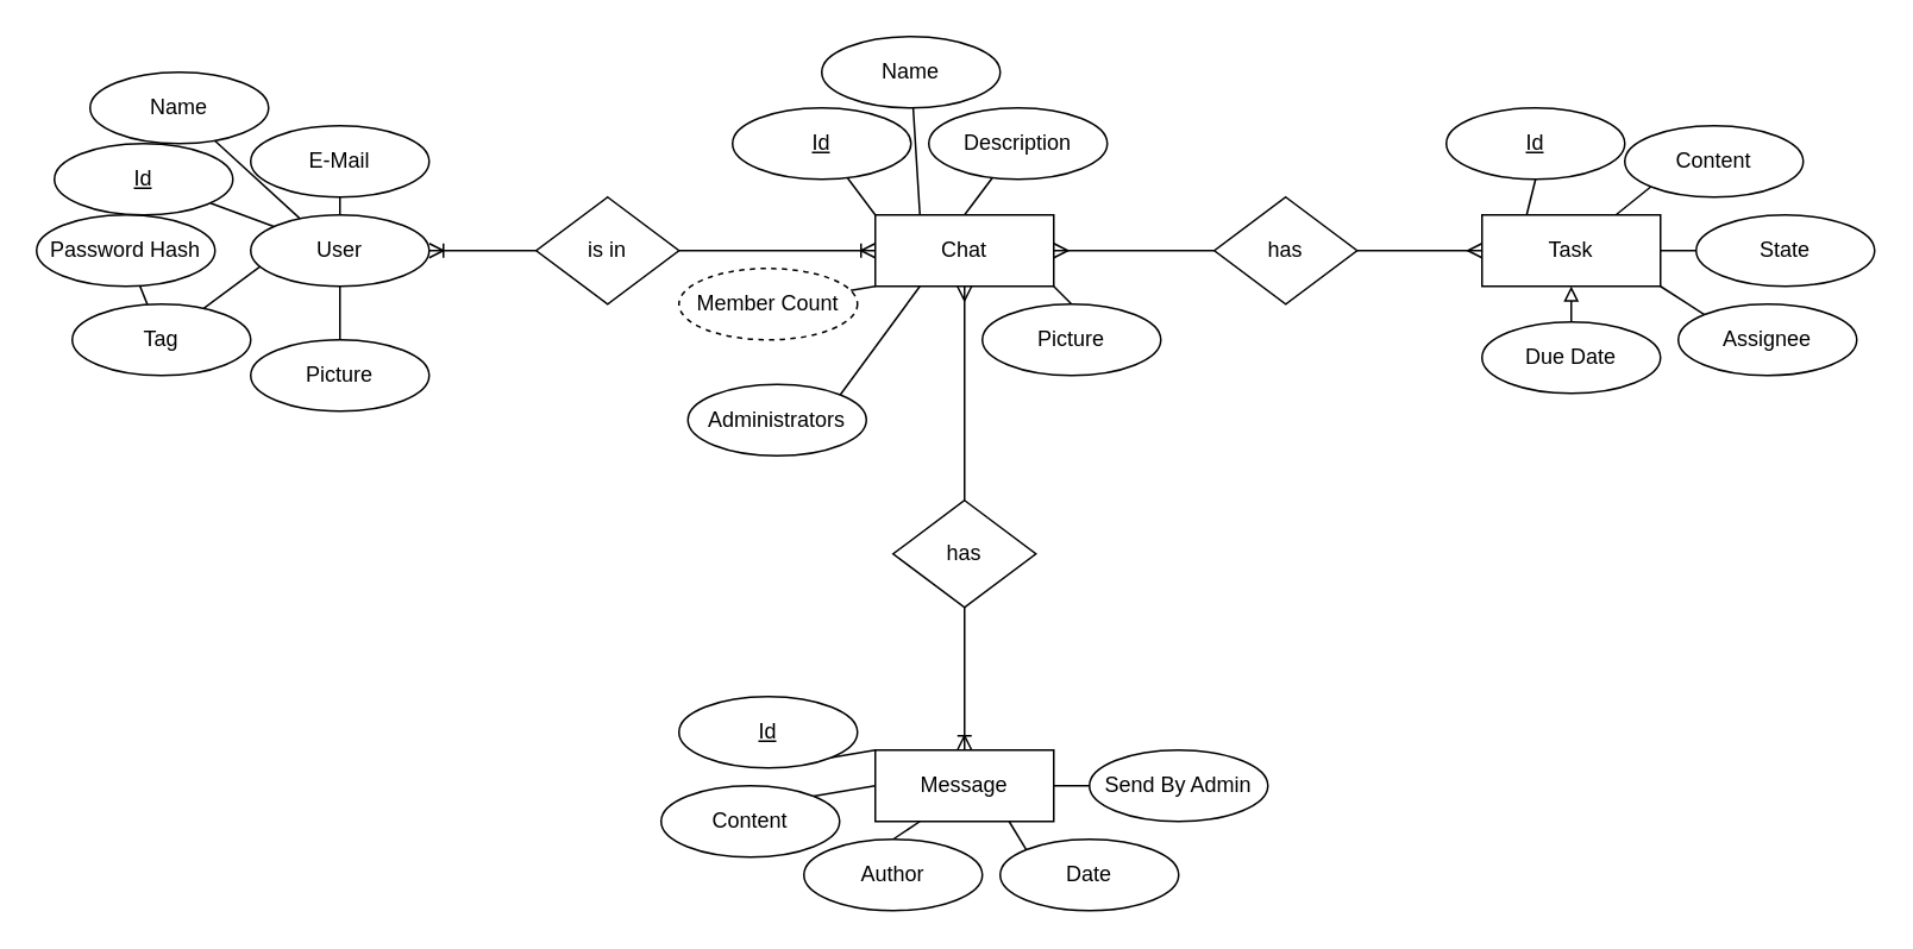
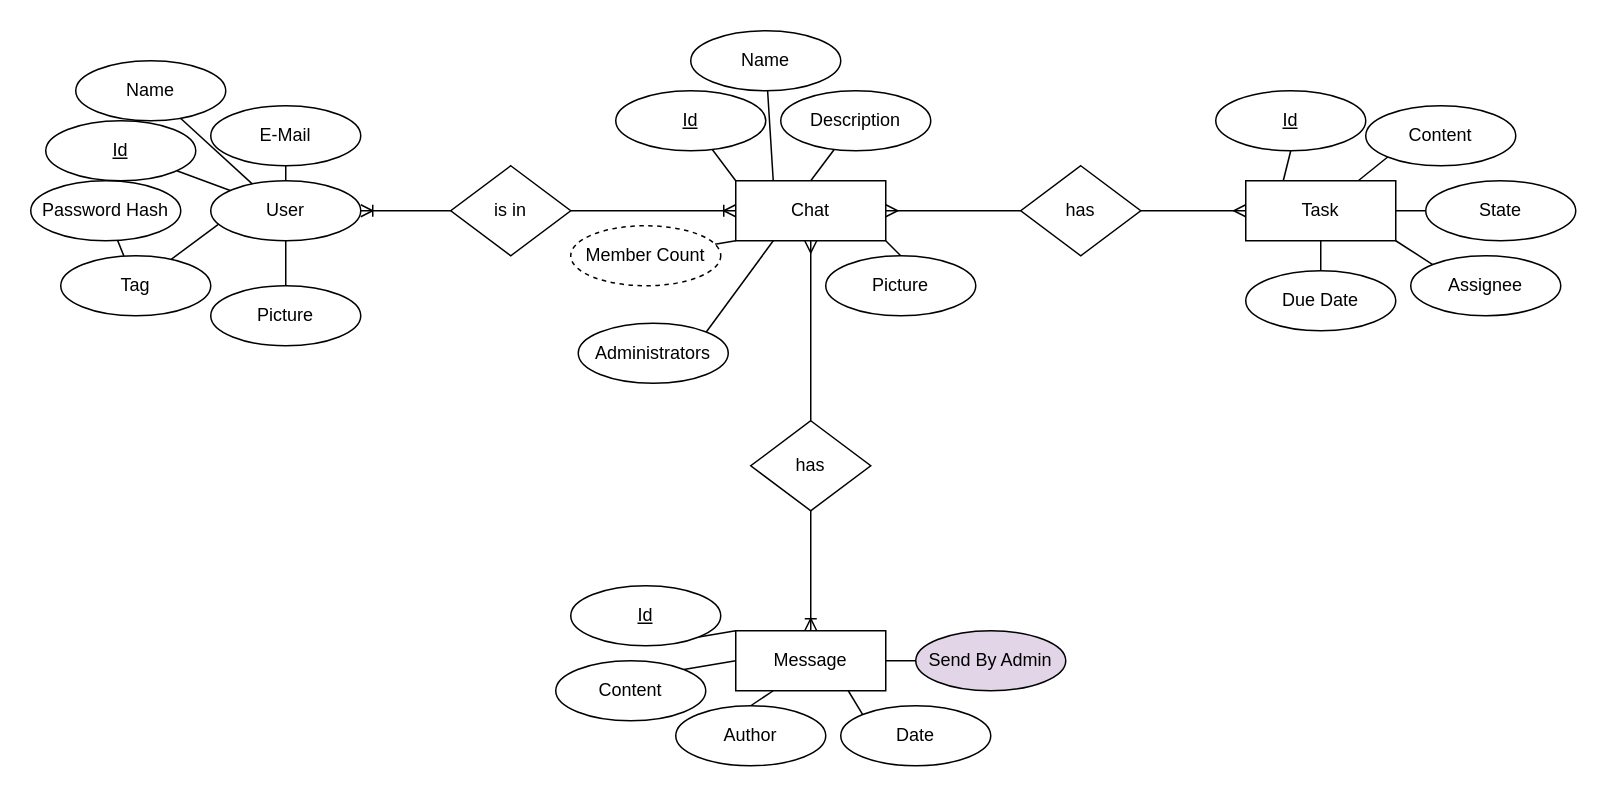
  <mxCell id="0" />
  <mxCell id="1" parent="0" />
  <mxCell id="2" style="rounded=0;orthogonalLoop=1;jettySize=auto;html=1;entryX=0.5;entryY=0;entryDx=0;entryDy=0;endArrow=none;endFill=0;exitX=0.5;exitY=1;exitDx=0;exitDy=0;" parent="1" source="3" target="26" edge="1"><mxGeometry relative="1" as="geometry" /></mxCell>
  <mxCell id="3" value="User" style="ellipse;whiteSpace=wrap;html=1;align=center;" parent="1" vertex="1"><mxGeometry x="140" y="120" width="100" height="40" as="geometry" /></mxCell>
  <mxCell id="4" style="rounded=0;orthogonalLoop=1;jettySize=auto;html=1;endArrow=none;endFill=0;" parent="1" source="5" target="3" edge="1"><mxGeometry relative="1" as="geometry" /></mxCell>
  <mxCell id="5" value="Id" style="ellipse;whiteSpace=wrap;html=1;align=center;fontStyle=4;" parent="1" vertex="1"><mxGeometry x="30" y="80" width="100" height="40" as="geometry" /></mxCell>
  <mxCell id="6" style="edgeStyle=none;rounded=0;orthogonalLoop=1;jettySize=auto;html=1;entryX=0.25;entryY=0;entryDx=0;entryDy=0;endArrow=none;endFill=0;" parent="1" source="7" target="3" edge="1"><mxGeometry relative="1" as="geometry" /></mxCell>
  <mxCell id="7" value="Name" style="ellipse;whiteSpace=wrap;html=1;align=center;" parent="1" vertex="1"><mxGeometry x="50" y="40" width="100" height="40" as="geometry" /></mxCell>
  <mxCell id="8" style="edgeStyle=none;rounded=0;orthogonalLoop=1;jettySize=auto;html=1;entryX=0.5;entryY=0;entryDx=0;entryDy=0;endArrow=none;endFill=0;" parent="1" source="9" target="3" edge="1"><mxGeometry relative="1" as="geometry" /></mxCell>
  <mxCell id="9" value="E-Mail" style="ellipse;whiteSpace=wrap;html=1;align=center;" parent="1" vertex="1"><mxGeometry x="140" y="70" width="100" height="40" as="geometry" /></mxCell>
  <mxCell id="10" style="edgeStyle=none;rounded=0;orthogonalLoop=1;jettySize=auto;html=1;endArrow=none;endFill=0;" parent="1" source="11" target="13" edge="1"><mxGeometry relative="1" as="geometry" /></mxCell>
  <mxCell id="11" value="Password Hash" style="ellipse;whiteSpace=wrap;html=1;align=center;" parent="1" vertex="1"><mxGeometry x="20" y="120" width="100" height="40" as="geometry" /></mxCell>
  <mxCell id="12" style="edgeStyle=none;rounded=0;orthogonalLoop=1;jettySize=auto;html=1;entryX=0;entryY=0.75;entryDx=0;entryDy=0;endArrow=none;endFill=0;" parent="1" source="13" target="3" edge="1"><mxGeometry relative="1" as="geometry" /></mxCell>
  <mxCell id="13" value="Tag" style="ellipse;whiteSpace=wrap;html=1;align=center;" parent="1" vertex="1"><mxGeometry x="40" y="170" width="100" height="40" as="geometry" /></mxCell>
  <mxCell id="14" style="edgeStyle=none;rounded=0;orthogonalLoop=1;jettySize=auto;html=1;exitX=1;exitY=1;exitDx=0;exitDy=0;entryX=0.5;entryY=0;entryDx=0;entryDy=0;endArrow=none;endFill=0;" parent="1" source="15" target="27" edge="1"><mxGeometry relative="1" as="geometry" /></mxCell>
  <mxCell id="15" value="Chat" style="whiteSpace=wrap;html=1;align=center;" parent="1" vertex="1"><mxGeometry x="490" y="120" width="100" height="40" as="geometry" /></mxCell>
  <mxCell id="16" style="edgeStyle=none;rounded=0;orthogonalLoop=1;jettySize=auto;html=1;entryX=0;entryY=0;entryDx=0;entryDy=0;endArrow=none;endFill=0;" parent="1" source="23" target="15" edge="1"><mxGeometry relative="1" as="geometry" /></mxCell>
  <mxCell id="17" style="edgeStyle=none;rounded=0;orthogonalLoop=1;jettySize=auto;html=1;entryX=0.25;entryY=0;entryDx=0;entryDy=0;endArrow=none;endFill=0;" parent="1" source="18" target="15" edge="1"><mxGeometry relative="1" as="geometry" /></mxCell>
  <mxCell id="18" value="Name" style="ellipse;whiteSpace=wrap;html=1;align=center;" parent="1" vertex="1"><mxGeometry x="460" y="20" width="100" height="40" as="geometry" /></mxCell>
  <mxCell id="19" style="edgeStyle=none;rounded=0;orthogonalLoop=1;jettySize=auto;html=1;entryX=0.5;entryY=0;entryDx=0;entryDy=0;endArrow=none;endFill=0;" parent="1" source="20" target="15" edge="1"><mxGeometry relative="1" as="geometry" /></mxCell>
  <mxCell id="20" value="Description" style="ellipse;whiteSpace=wrap;html=1;align=center;" parent="1" vertex="1"><mxGeometry x="520" y="60" width="100" height="40" as="geometry" /></mxCell>
  <mxCell id="21" style="edgeStyle=none;rounded=0;orthogonalLoop=1;jettySize=auto;html=1;entryX=0;entryY=1;entryDx=0;entryDy=0;endArrow=none;endFill=0;" parent="1" source="22" target="15" edge="1"><mxGeometry relative="1" as="geometry" /></mxCell>
  <mxCell id="22" value="Member Count" style="ellipse;whiteSpace=wrap;html=1;align=center;dashed=1;" parent="1" vertex="1"><mxGeometry x="380" y="150" width="100" height="40" as="geometry" /></mxCell>
  <mxCell id="23" value="Id" style="ellipse;whiteSpace=wrap;html=1;align=center;fontStyle=4;" parent="1" vertex="1"><mxGeometry x="410" y="60" width="100" height="40" as="geometry" /></mxCell>
  <mxCell id="24" value="Message" style="whiteSpace=wrap;html=1;align=center;" parent="1" vertex="1"><mxGeometry x="490" y="420" width="100" height="40" as="geometry" /></mxCell>
  <mxCell id="25" value="Task" style="whiteSpace=wrap;html=1;align=center;" parent="1" vertex="1"><mxGeometry x="830" y="120" width="100" height="40" as="geometry" /></mxCell>
  <mxCell id="26" value="Picture" style="ellipse;whiteSpace=wrap;html=1;align=center;" parent="1" vertex="1"><mxGeometry x="140" y="190" width="100" height="40" as="geometry" /></mxCell>
  <mxCell id="27" value="Picture" style="ellipse;whiteSpace=wrap;html=1;align=center;" parent="1" vertex="1"><mxGeometry x="550" y="170" width="100" height="40" as="geometry" /></mxCell>
  <mxCell id="28" style="edgeStyle=none;rounded=0;orthogonalLoop=1;jettySize=auto;html=1;exitX=1;exitY=0;exitDx=0;exitDy=0;entryX=0;entryY=0.5;entryDx=0;entryDy=0;endArrow=none;endFill=0;" parent="1" source="29" target="24" edge="1"><mxGeometry relative="1" as="geometry" /></mxCell>
  <mxCell id="29" value="Content" style="ellipse;whiteSpace=wrap;html=1;align=center;" parent="1" vertex="1"><mxGeometry x="370" y="440" width="100" height="40" as="geometry" /></mxCell>
  <mxCell id="30" style="edgeStyle=none;rounded=0;orthogonalLoop=1;jettySize=auto;html=1;exitX=0.5;exitY=1;exitDx=0;exitDy=0;entryX=0.25;entryY=0;entryDx=0;entryDy=0;endArrow=none;endFill=0;" parent="1" source="31" target="25" edge="1"><mxGeometry relative="1" as="geometry" /></mxCell>
  <mxCell id="31" value="Id" style="ellipse;whiteSpace=wrap;html=1;align=center;fontStyle=4;" parent="1" vertex="1"><mxGeometry x="810" y="60" width="100" height="40" as="geometry" /></mxCell>
  <mxCell id="32" style="edgeStyle=none;rounded=0;orthogonalLoop=1;jettySize=auto;html=1;exitX=1;exitY=1;exitDx=0;exitDy=0;entryX=0;entryY=0;entryDx=0;entryDy=0;endArrow=none;endFill=0;" parent="1" source="33" target="24" edge="1"><mxGeometry relative="1" as="geometry" /></mxCell>
  <mxCell id="33" value="Id" style="ellipse;whiteSpace=wrap;html=1;align=center;fontStyle=4;" parent="1" vertex="1"><mxGeometry x="380" y="390" width="100" height="40" as="geometry" /></mxCell>
  <mxCell id="34" style="edgeStyle=none;rounded=0;orthogonalLoop=1;jettySize=auto;html=1;exitX=0.5;exitY=0;exitDx=0;exitDy=0;entryX=0.25;entryY=1;entryDx=0;entryDy=0;endArrow=none;endFill=0;" parent="1" source="35" target="24" edge="1"><mxGeometry relative="1" as="geometry" /></mxCell>
  <mxCell id="35" value="Author" style="ellipse;whiteSpace=wrap;html=1;align=center;" parent="1" vertex="1"><mxGeometry x="450" y="470" width="100" height="40" as="geometry" /></mxCell>
  <mxCell id="36" style="edgeStyle=none;rounded=0;orthogonalLoop=1;jettySize=auto;html=1;exitX=0;exitY=0;exitDx=0;exitDy=0;entryX=0.75;entryY=1;entryDx=0;entryDy=0;endArrow=none;endFill=0;" parent="1" source="37" target="24" edge="1"><mxGeometry relative="1" as="geometry" /></mxCell>
  <mxCell id="37" value="Date" style="ellipse;whiteSpace=wrap;html=1;align=center;" parent="1" vertex="1"><mxGeometry x="560" y="470" width="100" height="40" as="geometry" /></mxCell>
  <mxCell id="38" style="edgeStyle=none;rounded=0;orthogonalLoop=1;jettySize=auto;html=1;exitX=0;exitY=0.5;exitDx=0;exitDy=0;entryX=1;entryY=0.5;entryDx=0;entryDy=0;endArrow=none;endFill=0;" parent="1" source="39" target="24" edge="1"><mxGeometry relative="1" as="geometry" /></mxCell>
- <mxCell id="39" value="Send By Admin" style="ellipse;whiteSpace=wrap;html=1;align=center;" parent="1" vertex="1"><mxGeometry x="610" y="420" width="100" height="40" as="geometry" /></mxCell>
+ <mxCell id="39" value="Send By Admin" style="ellipse;whiteSpace=wrap;html=1;align=center;fillColor=#e1d5e7;" parent="1" vertex="1"><mxGeometry x="610" y="420" width="100" height="40" as="geometry" /></mxCell>
  <mxCell id="40" style="edgeStyle=none;rounded=0;orthogonalLoop=1;jettySize=auto;html=1;exitX=0;exitY=1;exitDx=0;exitDy=0;entryX=0.75;entryY=0;entryDx=0;entryDy=0;endArrow=none;endFill=0;" parent="1" source="41" target="25" edge="1"><mxGeometry relative="1" as="geometry" /></mxCell>
  <mxCell id="41" value="Content" style="ellipse;whiteSpace=wrap;html=1;align=center;" parent="1" vertex="1"><mxGeometry x="910" y="70" width="100" height="40" as="geometry" /></mxCell>
  <mxCell id="42" style="edgeStyle=none;rounded=0;orthogonalLoop=1;jettySize=auto;html=1;exitX=0;exitY=0.5;exitDx=0;exitDy=0;entryX=1;entryY=0.5;entryDx=0;entryDy=0;endArrow=none;endFill=0;" parent="1" source="43" target="25" edge="1"><mxGeometry relative="1" as="geometry" /></mxCell>
  <mxCell id="43" value="State" style="ellipse;whiteSpace=wrap;html=1;align=center;" parent="1" vertex="1"><mxGeometry x="950" y="120" width="100" height="40" as="geometry" /></mxCell>
  <mxCell id="44" style="edgeStyle=none;rounded=0;orthogonalLoop=1;jettySize=auto;html=1;exitX=0;exitY=0;exitDx=0;exitDy=0;entryX=1;entryY=1;entryDx=0;entryDy=0;endArrow=none;endFill=0;" parent="1" source="45" target="25" edge="1"><mxGeometry relative="1" as="geometry" /></mxCell>
  <mxCell id="45" value="Assignee" style="ellipse;whiteSpace=wrap;html=1;align=center;" parent="1" vertex="1"><mxGeometry x="940" y="170" width="100" height="40" as="geometry" /></mxCell>
- <mxCell id="46" style="edgeStyle=none;rounded=0;orthogonalLoop=1;jettySize=auto;html=1;exitX=0.5;exitY=0;exitDx=0;exitDy=0;entryX=0.5;entryY=1;entryDx=0;entryDy=0;endArrow=block;endFill=0;" parent="1" source="47" target="25" edge="1"><mxGeometry relative="1" as="geometry" /></mxCell>
+ <mxCell id="46" style="edgeStyle=none;rounded=0;orthogonalLoop=1;jettySize=auto;html=1;exitX=0.5;exitY=0;exitDx=0;exitDy=0;entryX=0.5;entryY=1;entryDx=0;entryDy=0;endArrow=none;endFill=0;" parent="1" source="47" target="25" edge="1"><mxGeometry relative="1" as="geometry" /></mxCell>
  <mxCell id="47" value="Due Date" style="ellipse;whiteSpace=wrap;html=1;align=center;" parent="1" vertex="1"><mxGeometry x="830" y="180" width="100" height="40" as="geometry" /></mxCell>
  <mxCell id="48" style="edgeStyle=none;rounded=0;orthogonalLoop=1;jettySize=auto;html=1;exitX=1;exitY=0;exitDx=0;exitDy=0;entryX=0.25;entryY=1;entryDx=0;entryDy=0;endArrow=none;endFill=0;" parent="1" source="49" target="15" edge="1"><mxGeometry relative="1" as="geometry" /></mxCell>
  <mxCell id="49" value="Administrators" style="ellipse;whiteSpace=wrap;html=1;align=center;" parent="1" vertex="1"><mxGeometry x="385" y="215" width="100" height="40" as="geometry" /></mxCell>
  <mxCell id="50" value="is in" style="rhombus;whiteSpace=wrap;html=1;" vertex="1" parent="1"><mxGeometry x="300" y="110" width="80" height="60" as="geometry" /></mxCell>
  <mxCell id="51" value="has" style="rhombus;whiteSpace=wrap;html=1;" vertex="1" parent="1"><mxGeometry x="500" y="280" width="80" height="60" as="geometry" /></mxCell>
  <mxCell id="52" value="has" style="rhombus;whiteSpace=wrap;html=1;" vertex="1" parent="1"><mxGeometry x="680" y="110" width="80" height="60" as="geometry" /></mxCell>
  <mxCell id="53" value="" style="edgeStyle=entityRelationEdgeStyle;fontSize=12;html=1;endArrow=ERoneToMany;rounded=0;exitX=1;exitY=0.5;exitDx=0;exitDy=0;entryX=0;entryY=0.5;entryDx=0;entryDy=0;" edge="1" parent="1" source="50" target="15"><mxGeometry width="100" height="100" relative="1" as="geometry"><mxPoint x="610" y="230" as="sourcePoint" /><mxPoint x="710" y="130" as="targetPoint" /></mxGeometry></mxCell>
  <mxCell id="54" value="" style="edgeStyle=entityRelationEdgeStyle;fontSize=12;html=1;endArrow=ERoneToMany;rounded=0;entryX=1;entryY=0.5;entryDx=0;entryDy=0;exitX=0;exitY=0.5;exitDx=0;exitDy=0;" edge="1" parent="1" source="50" target="3"><mxGeometry width="100" height="100" relative="1" as="geometry"><mxPoint x="300" y="140" as="sourcePoint" /><mxPoint x="500" y="150" as="targetPoint" /></mxGeometry></mxCell>
  <mxCell id="55" value="" style="edgeStyle=elbowEdgeStyle;fontSize=12;html=1;endArrow=ERoneToMany;rounded=0;entryX=0.5;entryY=0;entryDx=0;entryDy=0;exitX=0.5;exitY=1;exitDx=0;exitDy=0;" edge="1" parent="1" source="51" target="24"><mxGeometry width="100" height="100" relative="1" as="geometry"><mxPoint x="490" y="350" as="sourcePoint" /><mxPoint x="430" y="350" as="targetPoint" /></mxGeometry></mxCell>
  <mxCell id="56" value="" style="fontSize=12;html=1;endArrow=ERmany;rounded=0;entryX=0.5;entryY=1;entryDx=0;entryDy=0;exitX=0.5;exitY=0;exitDx=0;exitDy=0;" edge="1" parent="1" source="51" target="15"><mxGeometry width="100" height="100" relative="1" as="geometry"><mxPoint x="450" y="380" as="sourcePoint" /><mxPoint x="550" y="280" as="targetPoint" /></mxGeometry></mxCell>
  <mxCell id="57" value="" style="fontSize=12;html=1;endArrow=ERmany;rounded=0;entryX=1;entryY=0.5;entryDx=0;entryDy=0;exitX=0;exitY=0.5;exitDx=0;exitDy=0;" edge="1" parent="1" source="52" target="15"><mxGeometry width="100" height="100" relative="1" as="geometry"><mxPoint x="550" y="290" as="sourcePoint" /><mxPoint x="550" y="170" as="targetPoint" /></mxGeometry></mxCell>
  <mxCell id="58" value="" style="fontSize=12;html=1;endArrow=ERmany;rounded=0;entryX=0;entryY=0.5;entryDx=0;entryDy=0;exitX=1;exitY=0.5;exitDx=0;exitDy=0;" edge="1" parent="1" source="52" target="25"><mxGeometry width="100" height="100" relative="1" as="geometry"><mxPoint x="690" y="150" as="sourcePoint" /><mxPoint x="600" y="150" as="targetPoint" /></mxGeometry></mxCell>
